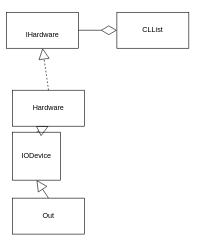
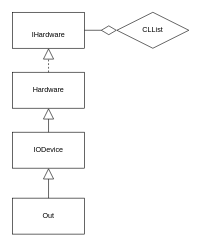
  <mxCell id="0" />
  <mxCell id="1" parent="0" />
- <mxCell id="2" value="&lt;div&gt;&lt;br&gt;&lt;/div&gt;&lt;div&gt;IHardware&lt;/div&gt;" style="rounded=0;whiteSpace=wrap;html=1;" vertex="1" parent="1"><mxGeometry x="10" y="20" width="120" height="60" as="geometry" /></mxCell>
- <mxCell id="3" value="Hardware" style="rounded=0;whiteSpace=wrap;html=1;" vertex="1" parent="1"><mxGeometry x="20" y="150" width="120" height="60" as="geometry" /></mxCell>
- <mxCell id="4" value="CLList" style="rounded=0;whiteSpace=wrap;html=1;" vertex="1" parent="1"><mxGeometry x="194" y="20" width="120" height="60" as="geometry" /></mxCell>
- <mxCell id="5" value="IODevice" style="rounded=0;whiteSpace=wrap;html=1;" vertex="1" parent="1"><mxGeometry x="20" y="220" width="80" height="80" as="geometry" /></mxCell>
+ <mxCell id="2" value="&lt;div&gt;&lt;br&gt;&lt;/div&gt;&lt;div&gt;IHardware&lt;/div&gt;" style="rounded=0;whiteSpace=wrap;html=1;" vertex="1" parent="1"><mxGeometry x="20" y="20" width="120" height="60" as="geometry" /></mxCell>
+ <mxCell id="3" value="Hardware" style="rounded=0;whiteSpace=wrap;html=1;" vertex="1" parent="1"><mxGeometry x="20" y="120" width="120" height="60" as="geometry" /></mxCell>
+ <mxCell id="4" value="CLList" style="rhombus;whiteSpace=wrap;html=1;" vertex="1" parent="1"><mxGeometry x="194" y="20" width="120" height="60" as="geometry" /></mxCell>
+ <mxCell id="5" value="IODevice" style="rounded=0;whiteSpace=wrap;html=1;" vertex="1" parent="1"><mxGeometry x="20" y="220" width="120" height="60" as="geometry" /></mxCell>
  <mxCell id="6" value="Out" style="rounded=0;whiteSpace=wrap;html=1;" vertex="1" parent="1"><mxGeometry x="20" y="330" width="120" height="60" as="geometry" /></mxCell>
  <mxCell id="7" value="" style="endArrow=block;endSize=16;endFill=0;html=1;rounded=0;entryX=0.5;entryY=1;entryDx=0;entryDy=0;exitX=0.5;exitY=0;exitDx=0;exitDy=0;dashed=1;" edge="1" parent="1" source="3" target="2"><mxGeometry x="-0.625" y="20" width="160" relative="1" as="geometry"><mxPoint x="50" y="110" as="sourcePoint" /><mxPoint x="210" y="110" as="targetPoint" /><mxPoint as="offset" /></mxGeometry></mxCell>
  <mxCell id="8" value="" style="endArrow=diamondThin;endFill=0;endSize=24;html=1;rounded=0;exitX=1;exitY=0.5;exitDx=0;exitDy=0;entryX=0;entryY=0.5;entryDx=0;entryDy=0;" edge="1" parent="1" source="2" target="4"><mxGeometry width="160" relative="1" as="geometry"><mxPoint x="170" y="260" as="sourcePoint" /><mxPoint x="200" y="120" as="targetPoint" /></mxGeometry></mxCell>
  <mxCell id="9" value="" style="endArrow=block;endSize=16;endFill=0;html=1;rounded=0;entryX=0.5;entryY=1;entryDx=0;entryDy=0;exitX=0.5;exitY=0;exitDx=0;exitDy=0;" edge="1" parent="1" source="5" target="3"><mxGeometry y="-50" width="160" relative="1" as="geometry"><mxPoint x="60" y="200" as="sourcePoint" /><mxPoint x="70" y="190" as="targetPoint" /><mxPoint as="offset" /></mxGeometry></mxCell>
  <mxCell id="10" value="" style="endArrow=block;endSize=16;endFill=0;html=1;rounded=0;exitX=0.5;exitY=0;exitDx=0;exitDy=0;entryX=0.5;entryY=1;entryDx=0;entryDy=0;" edge="1" parent="1" source="6" target="5"><mxGeometry x="-0.2" y="70" width="160" relative="1" as="geometry"><mxPoint x="80" y="330" as="sourcePoint" /><mxPoint x="240" y="330" as="targetPoint" /><mxPoint as="offset" /></mxGeometry></mxCell>
